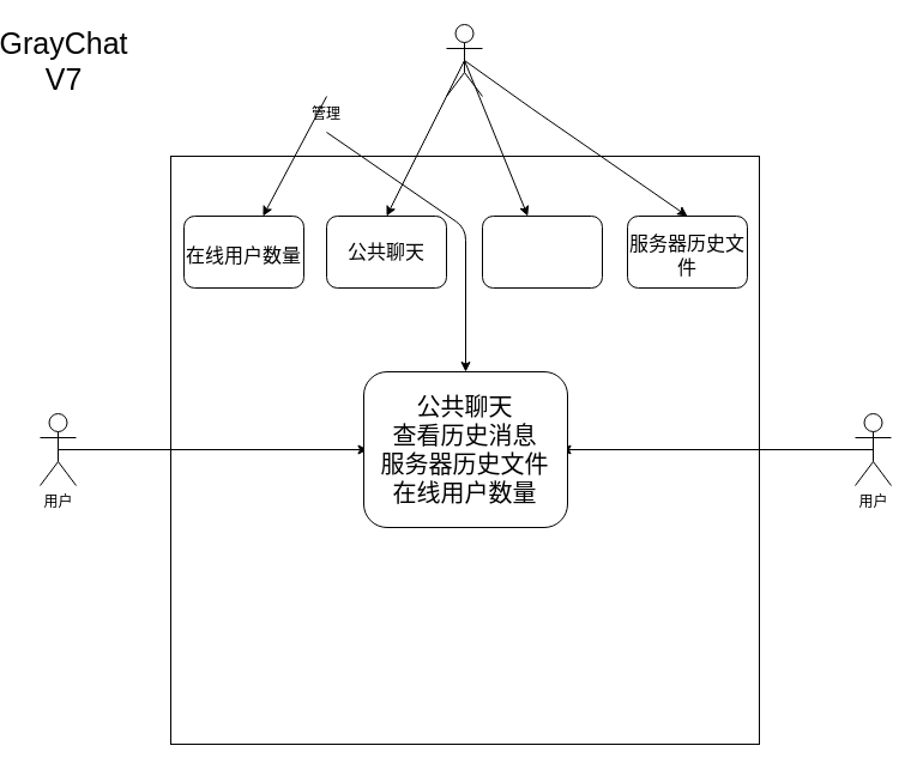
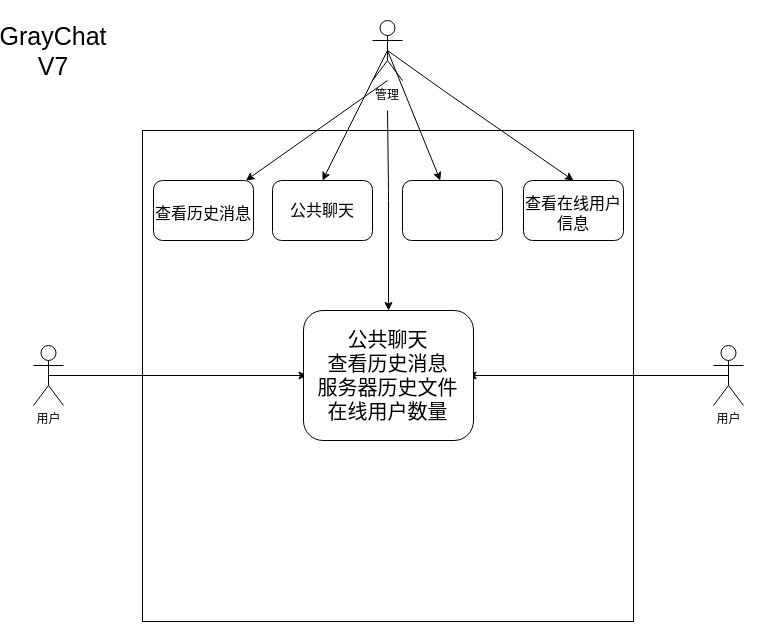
  <mxCell id="0" />
  <mxCell id="1" parent="0" />
  <mxCell id="2" value="" style="whiteSpace=wrap;html=1;aspect=fixed;movable=1;resizable=1;rotatable=1;deletable=1;editable=1;connectable=1;" parent="1" vertex="1"><mxGeometry x="139" y="130" width="491" height="491" as="geometry" /></mxCell>
  <mxCell id="3" style="edgeStyle=none;html=1;exitX=0.5;exitY=0.5;exitDx=0;exitDy=0;exitPerimeter=0;fontFamily=Helvetica;fontSize=25;fontColor=default;" parent="1" source="4" target="15" edge="1"><mxGeometry relative="1" as="geometry" /></mxCell>
  <mxCell id="4" value="用户" style="shape=umlActor;verticalLabelPosition=bottom;verticalAlign=top;html=1;outlineConnect=0;" parent="1" vertex="1"><mxGeometry x="30" y="345" width="30" height="60" as="geometry" /></mxCell>
  <mxCell id="5" style="edgeStyle=none;html=1;exitX=0.5;exitY=0.5;exitDx=0;exitDy=0;exitPerimeter=0;entryX=0.5;entryY=0;entryDx=0;entryDy=0;fontFamily=Helvetica;fontSize=20;fontColor=default;" parent="1" source="8" target="19" edge="1"><mxGeometry relative="1" as="geometry" /></mxCell>
  <mxCell id="6" style="edgeStyle=none;html=1;exitX=0.5;exitY=0.5;exitDx=0;exitDy=0;exitPerimeter=0;entryX=0.5;entryY=0;entryDx=0;entryDy=0;fontFamily=Helvetica;fontSize=20;fontColor=default;" parent="1" source="8" target="17" edge="1"><mxGeometry relative="1" as="geometry"><Array as="points"><mxPoint x="440" y="90" /></Array></mxGeometry></mxCell>
  <mxCell id="7" style="edgeStyle=none;html=1;exitX=0.5;exitY=0.5;exitDx=0;exitDy=0;exitPerimeter=0;fontFamily=Helvetica;fontSize=20;fontColor=default;" parent="1" source="8" target="18" edge="1"><mxGeometry relative="1" as="geometry" /></mxCell>
  <mxCell id="8" value="" style="shape=umlActor;verticalLabelPosition=bottom;verticalAlign=top;html=1;outlineConnect=0;labelBackgroundColor=#ffffff;strokeColor=default;fontFamily=Helvetica;fontSize=12;fontColor=none;fillColor=default;" parent="1" vertex="1"><mxGeometry x="369" y="20" width="30" height="60" as="geometry" /></mxCell>
  <mxCell id="9" style="edgeStyle=none;html=1;exitX=0.5;exitY=1;exitDx=0;exitDy=0;entryX=0.5;entryY=0;entryDx=0;entryDy=0;fontFamily=Helvetica;fontSize=25;fontColor=default;" parent="1" source="11" target="14" edge="1"><mxGeometry relative="1" as="geometry"><Array as="points"><mxPoint x="385" y="190" /></Array></mxGeometry></mxCell>
  <mxCell id="10" style="edgeStyle=none;html=1;exitX=0.5;exitY=0;exitDx=0;exitDy=0;fontFamily=Helvetica;fontSize=20;fontColor=default;" parent="1" source="11" target="20" edge="1"><mxGeometry relative="1" as="geometry" /></mxCell>
- <mxCell id="11" value="管理" style="text;html=1;strokeColor=none;fillColor=none;align=center;verticalAlign=middle;whiteSpace=wrap;rounded=0;labelBackgroundColor=none;fontFamily=Helvetica;fontSize=12;fontColor=default;" parent="1" vertex="1"><mxGeometry x="239" y="80" width="60" height="30" as="geometry" /></mxCell>
+ <mxCell id="11" value="管理" style="text;html=1;strokeColor=none;fillColor=none;align=center;verticalAlign=middle;whiteSpace=wrap;rounded=0;labelBackgroundColor=none;fontFamily=Helvetica;fontSize=12;fontColor=default;" parent="1" vertex="1"><mxGeometry x="354" y="80" width="60" height="30" as="geometry" /></mxCell>
  <mxCell id="12" style="edgeStyle=none;html=1;exitX=0.5;exitY=0.5;exitDx=0;exitDy=0;exitPerimeter=0;entryX=1;entryY=0.5;entryDx=0;entryDy=0;fontFamily=Helvetica;fontSize=25;fontColor=default;" parent="1" source="13" target="15" edge="1"><mxGeometry relative="1" as="geometry" /></mxCell>
  <mxCell id="13" value="用户" style="shape=umlActor;verticalLabelPosition=bottom;verticalAlign=top;html=1;outlineConnect=0;" parent="1" vertex="1"><mxGeometry x="710" y="345" width="30" height="60" as="geometry" /></mxCell>
  <mxCell id="14" value="" style="rounded=1;whiteSpace=wrap;html=1;labelBackgroundColor=#ffffff;strokeColor=default;fontFamily=Helvetica;fontSize=12;fontColor=default;fillColor=default;" parent="1" vertex="1"><mxGeometry x="300" y="310" width="170" height="130" as="geometry" /></mxCell>
  <mxCell id="15" value="公共聊天&lt;br&gt;查看历史消息&lt;br&gt;服务器历史文件&lt;br&gt;在线用户数量" style="text;html=1;strokeColor=none;fillColor=none;align=center;verticalAlign=middle;whiteSpace=wrap;rounded=0;labelBackgroundColor=none;fontFamily=Helvetica;fontSize=20;fontColor=default;" parent="1" vertex="1"><mxGeometry x="303.5" y="332.5" width="161" height="85" as="geometry" /></mxCell>
  <mxCell id="16" value="GrayChat V7" style="text;html=1;strokeColor=none;fillColor=none;align=center;verticalAlign=middle;whiteSpace=wrap;rounded=0;labelBackgroundColor=none;fontFamily=Helvetica;fontSize=25;fontColor=default;" parent="1" vertex="1"><mxGeometry x="20" y="35" width="60" height="30" as="geometry" /></mxCell>
  <mxCell id="17" value="" style="rounded=1;whiteSpace=wrap;html=1;labelBackgroundColor=#ffffff;strokeColor=default;fontFamily=Helvetica;fontSize=20;fontColor=default;fillColor=default;" parent="1" vertex="1"><mxGeometry x="520" y="180" width="100" height="60" as="geometry" /></mxCell>
  <mxCell id="18" value="" style="rounded=1;whiteSpace=wrap;html=1;labelBackgroundColor=#ffffff;strokeColor=default;fontFamily=Helvetica;fontSize=20;fontColor=default;fillColor=default;" parent="1" vertex="1"><mxGeometry x="399" y="180" width="100" height="60" as="geometry" /></mxCell>
  <mxCell id="19" value="" style="rounded=1;whiteSpace=wrap;html=1;labelBackgroundColor=#ffffff;strokeColor=default;fontFamily=Helvetica;fontSize=20;fontColor=default;fillColor=default;" parent="1" vertex="1"><mxGeometry x="269" y="180" width="100" height="60" as="geometry" /></mxCell>
  <mxCell id="20" value="" style="rounded=1;whiteSpace=wrap;html=1;labelBackgroundColor=#ffffff;strokeColor=default;fontFamily=Helvetica;fontSize=20;fontColor=default;fillColor=default;" parent="1" vertex="1"><mxGeometry x="150" y="180" width="100" height="60" as="geometry" /></mxCell>
- <mxCell id="21" value="在线用户数量" style="text;html=1;strokeColor=none;fillColor=none;align=center;verticalAlign=middle;whiteSpace=wrap;rounded=0;labelBackgroundColor=none;fontFamily=Helvetica;fontSize=16;fontColor=default;" parent="1" vertex="1"><mxGeometry x="150" y="195" width="100" height="35" as="geometry" /></mxCell>
+ <mxCell id="21" value="查看历史消息" style="text;html=1;strokeColor=none;fillColor=none;align=center;verticalAlign=middle;whiteSpace=wrap;rounded=0;labelBackgroundColor=none;fontFamily=Helvetica;fontSize=16;fontColor=default;" parent="1" vertex="1"><mxGeometry x="150" y="195" width="100" height="35" as="geometry" /></mxCell>
  <mxCell id="22" value="公共聊天" style="text;html=1;strokeColor=none;fillColor=none;align=center;verticalAlign=middle;whiteSpace=wrap;rounded=0;labelBackgroundColor=none;fontFamily=Helvetica;fontSize=16;fontColor=default;" parent="1" vertex="1"><mxGeometry x="276" y="195" width="86" height="30" as="geometry" /></mxCell>
- <mxCell id="23" value="服务器历史文件" style="text;html=1;strokeColor=none;fillColor=none;align=center;verticalAlign=middle;whiteSpace=wrap;rounded=0;labelBackgroundColor=none;fontFamily=Helvetica;fontSize=16;fontColor=default;" parent="1" vertex="1"><mxGeometry x="520" y="197.5" width="100" height="30" as="geometry" /></mxCell>
+ <mxCell id="23" value="查看在线用户信息" style="text;html=1;strokeColor=none;fillColor=none;align=center;verticalAlign=middle;whiteSpace=wrap;rounded=0;labelBackgroundColor=none;fontFamily=Helvetica;fontSize=16;fontColor=default;" parent="1" vertex="1"><mxGeometry x="520" y="197.5" width="100" height="30" as="geometry" /></mxCell>
